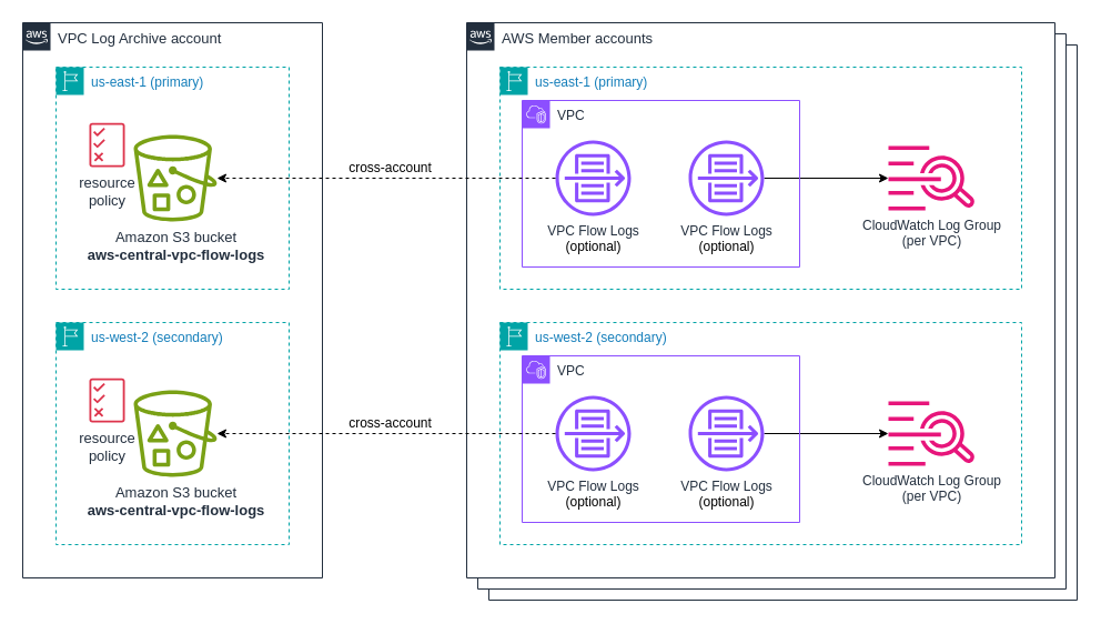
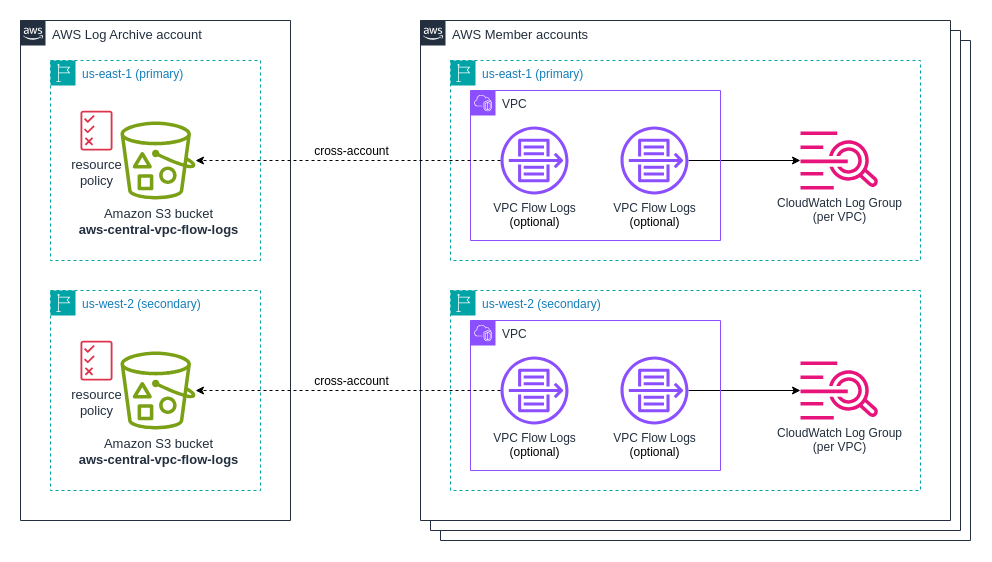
  <mxCell id="0" />
  <mxCell id="1" parent="0" />
  <mxCell id="2" value="AWS Member accounts" style="points=[[0,0],[0.25,0],[0.5,0],[0.75,0],[1,0],[1,0.25],[1,0.5],[1,0.75],[1,1],[0.75,1],[0.5,1],[0.25,1],[0,1],[0,0.75],[0,0.5],[0,0.25]];outlineConnect=0;gradientColor=none;html=1;whiteSpace=wrap;fontSize=13;fontStyle=0;container=1;pointerEvents=0;collapsible=0;recursiveResize=0;shape=mxgraph.aws4.group;grIcon=mxgraph.aws4.group_aws_cloud_alt;strokeColor=#232F3E;fillColor=default;verticalAlign=top;align=left;spacingLeft=30;fontColor=#232F3E;dashed=0;" vertex="1" parent="1"><mxGeometry x="440" y="40" width="530" height="500" as="geometry" /></mxCell>
  <mxCell id="3" value="AWS Member accounts" style="points=[[0,0],[0.25,0],[0.5,0],[0.75,0],[1,0],[1,0.25],[1,0.5],[1,0.75],[1,1],[0.75,1],[0.5,1],[0.25,1],[0,1],[0,0.75],[0,0.5],[0,0.25]];outlineConnect=0;gradientColor=none;html=1;whiteSpace=wrap;fontSize=13;fontStyle=0;container=1;pointerEvents=0;collapsible=0;recursiveResize=0;shape=mxgraph.aws4.group;grIcon=mxgraph.aws4.group_aws_cloud_alt;strokeColor=#232F3E;fillColor=default;verticalAlign=top;align=left;spacingLeft=30;fontColor=#232F3E;dashed=0;" vertex="1" parent="1"><mxGeometry x="430" y="30" width="530" height="500" as="geometry" /></mxCell>
- <mxCell id="4" value="VPC Log Archive account" style="points=[[0,0],[0.25,0],[0.5,0],[0.75,0],[1,0],[1,0.25],[1,0.5],[1,0.75],[1,1],[0.75,1],[0.5,1],[0.25,1],[0,1],[0,0.75],[0,0.5],[0,0.25]];outlineConnect=0;gradientColor=none;html=1;whiteSpace=wrap;fontSize=13;fontStyle=0;container=1;pointerEvents=0;collapsible=0;recursiveResize=0;shape=mxgraph.aws4.group;grIcon=mxgraph.aws4.group_aws_cloud_alt;strokeColor=#232F3E;fillColor=default;verticalAlign=top;align=left;spacingLeft=30;fontColor=#232F3E;dashed=0;" parent="1" vertex="1"><mxGeometry x="20" y="20" width="270" height="500" as="geometry" /></mxCell>
+ <mxCell id="4" value="AWS Log Archive account" style="points=[[0,0],[0.25,0],[0.5,0],[0.75,0],[1,0],[1,0.25],[1,0.5],[1,0.75],[1,1],[0.75,1],[0.5,1],[0.25,1],[0,1],[0,0.75],[0,0.5],[0,0.25]];outlineConnect=0;gradientColor=none;html=1;whiteSpace=wrap;fontSize=13;fontStyle=0;container=1;pointerEvents=0;collapsible=0;recursiveResize=0;shape=mxgraph.aws4.group;grIcon=mxgraph.aws4.group_aws_cloud_alt;strokeColor=#232F3E;fillColor=default;verticalAlign=top;align=left;spacingLeft=30;fontColor=#232F3E;dashed=0;" parent="1" vertex="1"><mxGeometry x="20" y="20" width="270" height="500" as="geometry" /></mxCell>
  <mxCell id="5" value="us-east-1 (primary)" style="points=[[0,0],[0.25,0],[0.5,0],[0.75,0],[1,0],[1,0.25],[1,0.5],[1,0.75],[1,1],[0.75,1],[0.5,1],[0.25,1],[0,1],[0,0.75],[0,0.5],[0,0.25]];outlineConnect=0;gradientColor=none;html=1;whiteSpace=wrap;fontSize=12;fontStyle=0;container=1;pointerEvents=0;collapsible=0;recursiveResize=0;shape=mxgraph.aws4.group;grIcon=mxgraph.aws4.group_region;strokeColor=#00A4A6;fillColor=none;verticalAlign=top;align=left;spacingLeft=30;fontColor=#147EBA;dashed=1;" parent="4" vertex="1"><mxGeometry x="30" y="40" width="210" height="200" as="geometry" /></mxCell>
  <mxCell id="6" value="&lt;font style=&quot;font-size: 13px;&quot;&gt;Amazon S3 bucket&lt;/font&gt;&lt;div style=&quot;font-size: 13px;&quot;&gt;&lt;font style=&quot;font-size: 13px;&quot;&gt;&lt;b&gt;aws-central-vpc-flow-logs&lt;/b&gt;&lt;/font&gt;&lt;/div&gt;" style="sketch=0;outlineConnect=0;fontColor=#232F3E;gradientColor=none;fillColor=#7AA116;strokeColor=none;dashed=0;verticalLabelPosition=bottom;verticalAlign=top;align=center;html=1;fontSize=12;fontStyle=0;aspect=fixed;pointerEvents=1;shape=mxgraph.aws4.bucket_with_objects;" vertex="1" parent="5"><mxGeometry x="70" y="61" width="75" height="78" as="geometry" /></mxCell>
  <mxCell id="7" value="&lt;font style=&quot;font-size: 13px;&quot;&gt;resource&lt;/font&gt;&lt;div style=&quot;font-size: 13px;&quot;&gt;&lt;font style=&quot;font-size: 13px;&quot;&gt;policy&lt;/font&gt;&lt;/div&gt;" style="sketch=0;outlineConnect=0;fontColor=#232F3E;gradientColor=none;fillColor=#DD344C;strokeColor=none;dashed=0;verticalLabelPosition=bottom;verticalAlign=top;align=center;html=1;fontSize=12;fontStyle=0;aspect=fixed;pointerEvents=1;shape=mxgraph.aws4.permissions;" vertex="1" parent="5"><mxGeometry x="30" y="50.0" width="32" height="40.26" as="geometry" /></mxCell>
  <mxCell id="8" value="us-west-2 (secondary)" style="points=[[0,0],[0.25,0],[0.5,0],[0.75,0],[1,0],[1,0.25],[1,0.5],[1,0.75],[1,1],[0.75,1],[0.5,1],[0.25,1],[0,1],[0,0.75],[0,0.5],[0,0.25]];outlineConnect=0;gradientColor=none;html=1;whiteSpace=wrap;fontSize=12;fontStyle=0;container=1;pointerEvents=0;collapsible=0;recursiveResize=0;shape=mxgraph.aws4.group;grIcon=mxgraph.aws4.group_region;strokeColor=#00A4A6;fillColor=none;verticalAlign=top;align=left;spacingLeft=30;fontColor=#147EBA;dashed=1;" parent="4" vertex="1"><mxGeometry x="30" y="270" width="210" height="200" as="geometry" /></mxCell>
  <mxCell id="9" value="&lt;font style=&quot;font-size: 13px;&quot;&gt;Amazon S3 bucket&lt;/font&gt;&lt;div style=&quot;font-size: 13px;&quot;&gt;&lt;font style=&quot;font-size: 13px;&quot;&gt;&lt;b&gt;aws-central-vpc-flow-logs&lt;/b&gt;&lt;/font&gt;&lt;/div&gt;" style="sketch=0;outlineConnect=0;fontColor=#232F3E;gradientColor=none;fillColor=#7AA116;strokeColor=none;dashed=0;verticalLabelPosition=bottom;verticalAlign=top;align=center;html=1;fontSize=12;fontStyle=0;aspect=fixed;pointerEvents=1;shape=mxgraph.aws4.bucket_with_objects;" vertex="1" parent="8"><mxGeometry x="70" y="61" width="75" height="78" as="geometry" /></mxCell>
  <mxCell id="10" value="&lt;font style=&quot;font-size: 13px;&quot;&gt;resource&lt;/font&gt;&lt;div style=&quot;font-size: 13px;&quot;&gt;&lt;font style=&quot;font-size: 13px;&quot;&gt;policy&lt;/font&gt;&lt;/div&gt;" style="sketch=0;outlineConnect=0;fontColor=#232F3E;gradientColor=none;fillColor=#DD344C;strokeColor=none;dashed=0;verticalLabelPosition=bottom;verticalAlign=top;align=center;html=1;fontSize=12;fontStyle=0;aspect=fixed;pointerEvents=1;shape=mxgraph.aws4.permissions;" vertex="1" parent="8"><mxGeometry x="30" y="50" width="32" height="40.26" as="geometry" /></mxCell>
  <mxCell id="11" value="AWS Member accounts" style="points=[[0,0],[0.25,0],[0.5,0],[0.75,0],[1,0],[1,0.25],[1,0.5],[1,0.75],[1,1],[0.75,1],[0.5,1],[0.25,1],[0,1],[0,0.75],[0,0.5],[0,0.25]];outlineConnect=0;gradientColor=none;html=1;whiteSpace=wrap;fontSize=13;fontStyle=0;container=1;pointerEvents=0;collapsible=0;recursiveResize=0;shape=mxgraph.aws4.group;grIcon=mxgraph.aws4.group_aws_cloud_alt;strokeColor=#232F3E;fillColor=default;verticalAlign=top;align=left;spacingLeft=30;fontColor=#232F3E;dashed=0;" parent="1" vertex="1"><mxGeometry x="420" y="20" width="530" height="500" as="geometry" /></mxCell>
  <mxCell id="12" value="us-east-1 (primary)" style="points=[[0,0],[0.25,0],[0.5,0],[0.75,0],[1,0],[1,0.25],[1,0.5],[1,0.75],[1,1],[0.75,1],[0.5,1],[0.25,1],[0,1],[0,0.75],[0,0.5],[0,0.25]];outlineConnect=0;gradientColor=none;html=1;whiteSpace=wrap;fontSize=12;fontStyle=0;container=1;pointerEvents=0;collapsible=0;recursiveResize=0;shape=mxgraph.aws4.group;grIcon=mxgraph.aws4.group_region;strokeColor=#00A4A6;fillColor=none;verticalAlign=top;align=left;spacingLeft=30;fontColor=#147EBA;dashed=1;" parent="11" vertex="1"><mxGeometry x="30" y="40" width="470" height="200" as="geometry" /></mxCell>
  <mxCell id="13" style="edgeStyle=orthogonalEdgeStyle;rounded=0;orthogonalLoop=1;jettySize=auto;html=1;" edge="1" parent="12" source="17" target="14"><mxGeometry relative="1" as="geometry"><mxPoint x="360" y="80" as="sourcePoint" /></mxGeometry></mxCell>
  <mxCell id="14" value="CloudWatch Log Group&lt;div&gt;(per VPC)&lt;/div&gt;" style="sketch=0;outlineConnect=0;fontColor=#232F3E;gradientColor=none;fillColor=#E7157B;strokeColor=none;dashed=0;verticalLabelPosition=bottom;verticalAlign=top;align=center;html=1;fontSize=12;fontStyle=0;aspect=fixed;pointerEvents=1;shape=mxgraph.aws4.cloudwatch_logs;" vertex="1" parent="12"><mxGeometry x="350" y="71" width="78" height="58" as="geometry" /></mxCell>
  <mxCell id="15" value="&lt;font color=&quot;#232f3e&quot;&gt;VPC&lt;/font&gt;" style="points=[[0,0],[0.25,0],[0.5,0],[0.75,0],[1,0],[1,0.25],[1,0.5],[1,0.75],[1,1],[0.75,1],[0.5,1],[0.25,1],[0,1],[0,0.75],[0,0.5],[0,0.25]];outlineConnect=0;gradientColor=none;html=1;whiteSpace=wrap;fontSize=12;fontStyle=0;container=1;pointerEvents=0;collapsible=0;recursiveResize=0;shape=mxgraph.aws4.group;grIcon=mxgraph.aws4.group_vpc2;strokeColor=#8C4FFF;fillColor=none;verticalAlign=top;align=left;spacingLeft=30;fontColor=#AAB7B8;dashed=0;" vertex="1" parent="12"><mxGeometry x="20" y="30" width="250" height="150" as="geometry" /></mxCell>
  <mxCell id="16" value="VPC Flow Logs&lt;div&gt;&lt;span style=&quot;color: rgb(0, 0, 0);&quot;&gt;(optional)&lt;/span&gt;&lt;br&gt;&lt;/div&gt;" style="sketch=0;outlineConnect=0;fontColor=#232F3E;gradientColor=none;fillColor=#8C4FFF;strokeColor=none;dashed=0;verticalLabelPosition=bottom;verticalAlign=top;align=center;html=1;fontSize=12;fontStyle=0;aspect=fixed;pointerEvents=1;shape=mxgraph.aws4.flow_logs;" vertex="1" parent="15"><mxGeometry x="30" y="36" width="68" height="68" as="geometry" /></mxCell>
  <mxCell id="17" value="VPC Flow Logs&lt;div&gt;&lt;span style=&quot;color: rgb(0, 0, 0);&quot;&gt;(optional)&lt;/span&gt;&lt;br&gt;&lt;/div&gt;" style="sketch=0;outlineConnect=0;fontColor=#232F3E;gradientColor=none;fillColor=#8C4FFF;strokeColor=none;dashed=0;verticalLabelPosition=bottom;verticalAlign=top;align=center;html=1;fontSize=12;fontStyle=0;aspect=fixed;pointerEvents=1;shape=mxgraph.aws4.flow_logs;" vertex="1" parent="15"><mxGeometry x="150" y="36" width="68" height="68" as="geometry" /></mxCell>
  <mxCell id="18" value="us-west-2 (secondary)" style="points=[[0,0],[0.25,0],[0.5,0],[0.75,0],[1,0],[1,0.25],[1,0.5],[1,0.75],[1,1],[0.75,1],[0.5,1],[0.25,1],[0,1],[0,0.75],[0,0.5],[0,0.25]];outlineConnect=0;gradientColor=none;html=1;whiteSpace=wrap;fontSize=12;fontStyle=0;container=1;pointerEvents=0;collapsible=0;recursiveResize=0;shape=mxgraph.aws4.group;grIcon=mxgraph.aws4.group_region;strokeColor=#00A4A6;fillColor=none;verticalAlign=top;align=left;spacingLeft=30;fontColor=#147EBA;dashed=1;" vertex="1" parent="11"><mxGeometry x="30" y="270" width="470" height="200" as="geometry" /></mxCell>
  <mxCell id="19" style="edgeStyle=orthogonalEdgeStyle;rounded=0;orthogonalLoop=1;jettySize=auto;html=1;" edge="1" parent="18" source="23" target="20"><mxGeometry relative="1" as="geometry"><mxPoint x="360" y="80" as="sourcePoint" /></mxGeometry></mxCell>
  <mxCell id="20" value="CloudWatch Log Group&lt;div&gt;(per VPC)&lt;/div&gt;" style="sketch=0;outlineConnect=0;fontColor=#232F3E;gradientColor=none;fillColor=#E7157B;strokeColor=none;dashed=0;verticalLabelPosition=bottom;verticalAlign=top;align=center;html=1;fontSize=12;fontStyle=0;aspect=fixed;pointerEvents=1;shape=mxgraph.aws4.cloudwatch_logs;" vertex="1" parent="18"><mxGeometry x="350" y="71" width="78" height="58" as="geometry" /></mxCell>
  <mxCell id="21" value="&lt;font color=&quot;#232f3e&quot;&gt;VPC&lt;/font&gt;" style="points=[[0,0],[0.25,0],[0.5,0],[0.75,0],[1,0],[1,0.25],[1,0.5],[1,0.75],[1,1],[0.75,1],[0.5,1],[0.25,1],[0,1],[0,0.75],[0,0.5],[0,0.25]];outlineConnect=0;gradientColor=none;html=1;whiteSpace=wrap;fontSize=12;fontStyle=0;container=1;pointerEvents=0;collapsible=0;recursiveResize=0;shape=mxgraph.aws4.group;grIcon=mxgraph.aws4.group_vpc2;strokeColor=#8C4FFF;fillColor=none;verticalAlign=top;align=left;spacingLeft=30;fontColor=#AAB7B8;dashed=0;" vertex="1" parent="18"><mxGeometry x="20" y="30" width="250" height="150" as="geometry" /></mxCell>
  <mxCell id="22" value="VPC Flow Logs&lt;div&gt;&lt;span style=&quot;color: rgb(0, 0, 0);&quot;&gt;(optional)&lt;/span&gt;&lt;br&gt;&lt;/div&gt;" style="sketch=0;outlineConnect=0;fontColor=#232F3E;gradientColor=none;fillColor=#8C4FFF;strokeColor=none;dashed=0;verticalLabelPosition=bottom;verticalAlign=top;align=center;html=1;fontSize=12;fontStyle=0;aspect=fixed;pointerEvents=1;shape=mxgraph.aws4.flow_logs;" vertex="1" parent="21"><mxGeometry x="30" y="36" width="68" height="68" as="geometry" /></mxCell>
  <mxCell id="23" value="VPC Flow Logs&lt;div&gt;&lt;span style=&quot;color: rgb(0, 0, 0);&quot;&gt;(optional)&lt;/span&gt;&lt;br&gt;&lt;/div&gt;" style="sketch=0;outlineConnect=0;fontColor=#232F3E;gradientColor=none;fillColor=#8C4FFF;strokeColor=none;dashed=0;verticalLabelPosition=bottom;verticalAlign=top;align=center;html=1;fontSize=12;fontStyle=0;aspect=fixed;pointerEvents=1;shape=mxgraph.aws4.flow_logs;" vertex="1" parent="21"><mxGeometry x="150" y="36" width="68" height="68" as="geometry" /></mxCell>
  <mxCell id="24" style="edgeStyle=orthogonalEdgeStyle;rounded=0;orthogonalLoop=1;jettySize=auto;html=1;dashed=1;" edge="1" parent="1" source="16" target="6"><mxGeometry relative="1" as="geometry"><mxPoint x="501" y="159" as="sourcePoint" /><mxPoint x="720" y="175" as="targetPoint" /></mxGeometry></mxCell>
  <mxCell id="25" value="&lt;font style=&quot;font-size: 12px;&quot;&gt;cross-account&lt;/font&gt;" style="edgeLabel;html=1;align=center;verticalAlign=middle;resizable=0;points=[];" vertex="1" connectable="0" parent="24"><mxGeometry x="0.193" y="-1" relative="1" as="geometry"><mxPoint x="32" y="-9" as="offset" /></mxGeometry></mxCell>
  <mxCell id="26" style="edgeStyle=orthogonalEdgeStyle;rounded=0;orthogonalLoop=1;jettySize=auto;html=1;dashed=1;" edge="1" parent="1" source="22" target="9"><mxGeometry relative="1" as="geometry"><mxPoint x="501" y="372" as="sourcePoint" /><mxPoint x="205" y="182" as="targetPoint" /></mxGeometry></mxCell>
  <mxCell id="27" value="&lt;span style=&quot;font-size: 12px;&quot;&gt;cross-account&lt;/span&gt;" style="edgeLabel;html=1;align=center;verticalAlign=middle;resizable=0;points=[];" vertex="1" connectable="0" parent="26"><mxGeometry x="0.062" y="-3" relative="1" as="geometry"><mxPoint x="12" y="-7" as="offset" /></mxGeometry></mxCell>
